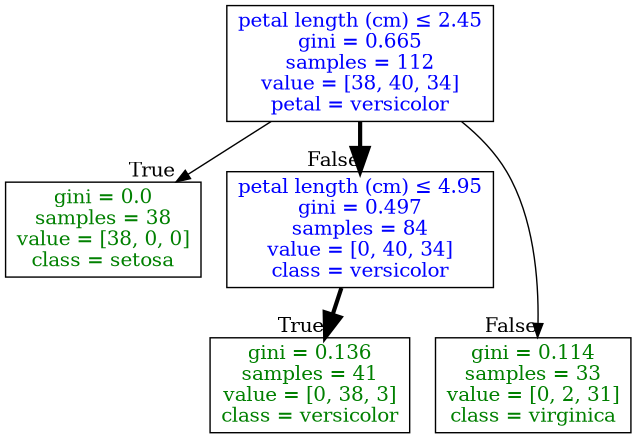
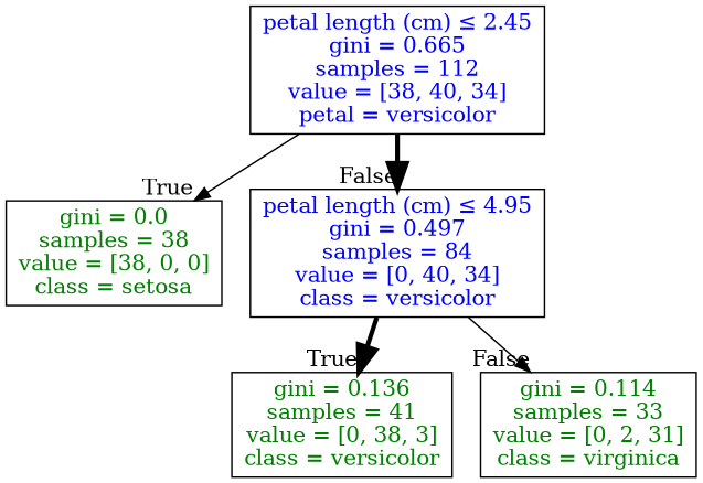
  digraph {
    node [fillcolor="#FFFFFF" shape=box style=filled]
    edge [headlabel=True labelangle=45 labeldistance=2.5]
    n1 [label=<<FONT COLOR="#0000FF">petal length (cm) &le; 2.45<br/>gini = 0.665<br/>samples = 112<br/>value = [38, 40, 34]<br/>petal = versicolor</FONT>>]
    n2 [label=<<FONT COLOR="#008000">gini = 0.0<br/>samples = 38<br/>value = [38, 0, 0]<br/>class = setosa</FONT>>]
    n3 [label=<<FONT COLOR="#0000FF">petal length (cm) &le; 4.95<br/>gini = 0.497<br/>samples = 84<br/>value = [0, 40, 34]<br/>class = versicolor</FONT>>]
    n4 [label=<<FONT COLOR="#008000">gini = 0.136<br/>samples = 41<br/>value = [0, 38, 3]<br/>class = versicolor</FONT>>]
    n5 [label=<<FONT COLOR="#008000">gini = 0.114<br/>samples = 33<br/>value = [0, 2, 31]<br/>class = virginica</FONT>>]
    n1 -> n2
    n1 -> n3 [arrowsize=1.7 headlabel=False labelangle=-45 penwidth=3]
    n3 -> n4 [arrowsize=1.7 penwidth=3]
-   n1 -> n5 [headlabel=False labelangle=-45]
+   n3 -> n5 [headlabel=False labelangle=-45]
  }
